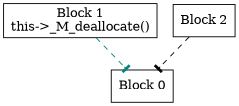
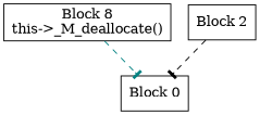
  digraph {
    node [shape=box]
    edge [arrowhead=tee style=dashed]
    n1 [label="Block 0\n"]
-   n2 [label="Block 1\nthis->_M_deallocate()\n"]
+   n2 [label="Block 8\nthis->_M_deallocate()\n"]
    n3 [label="Block 2\n"]
    n2 -> n1 [color=teal]
    n3 -> n1 [color=black]
  }
